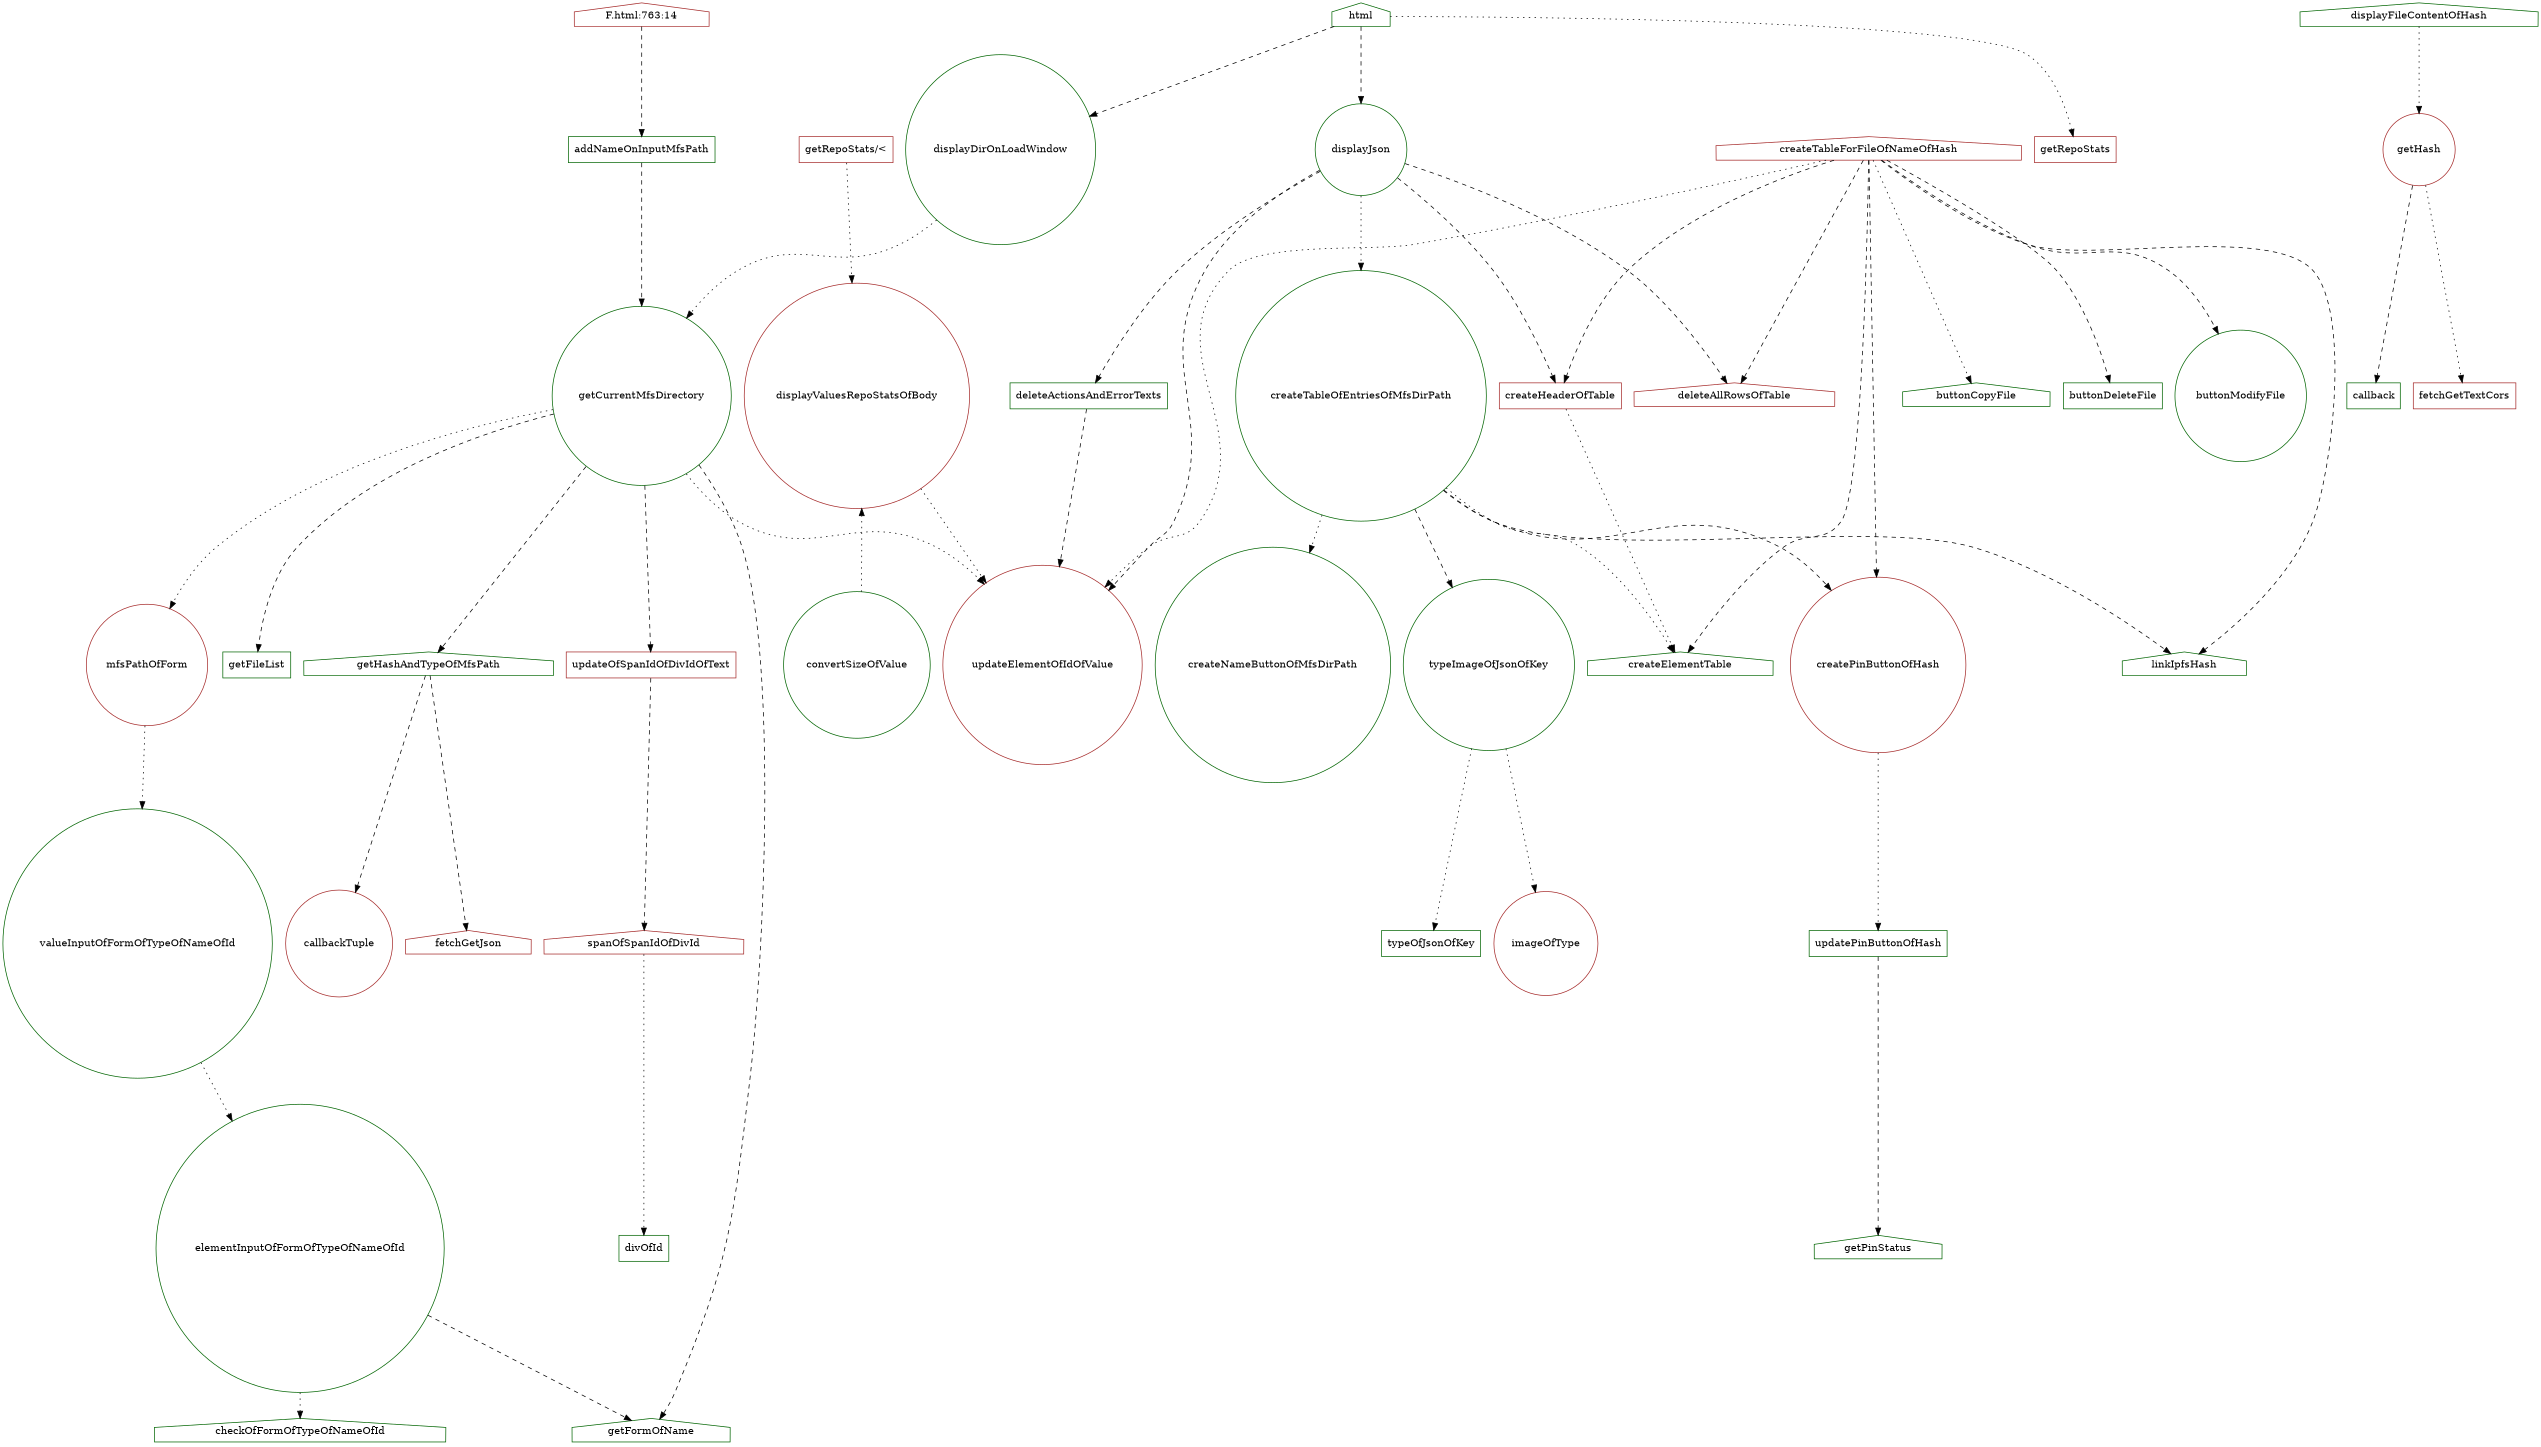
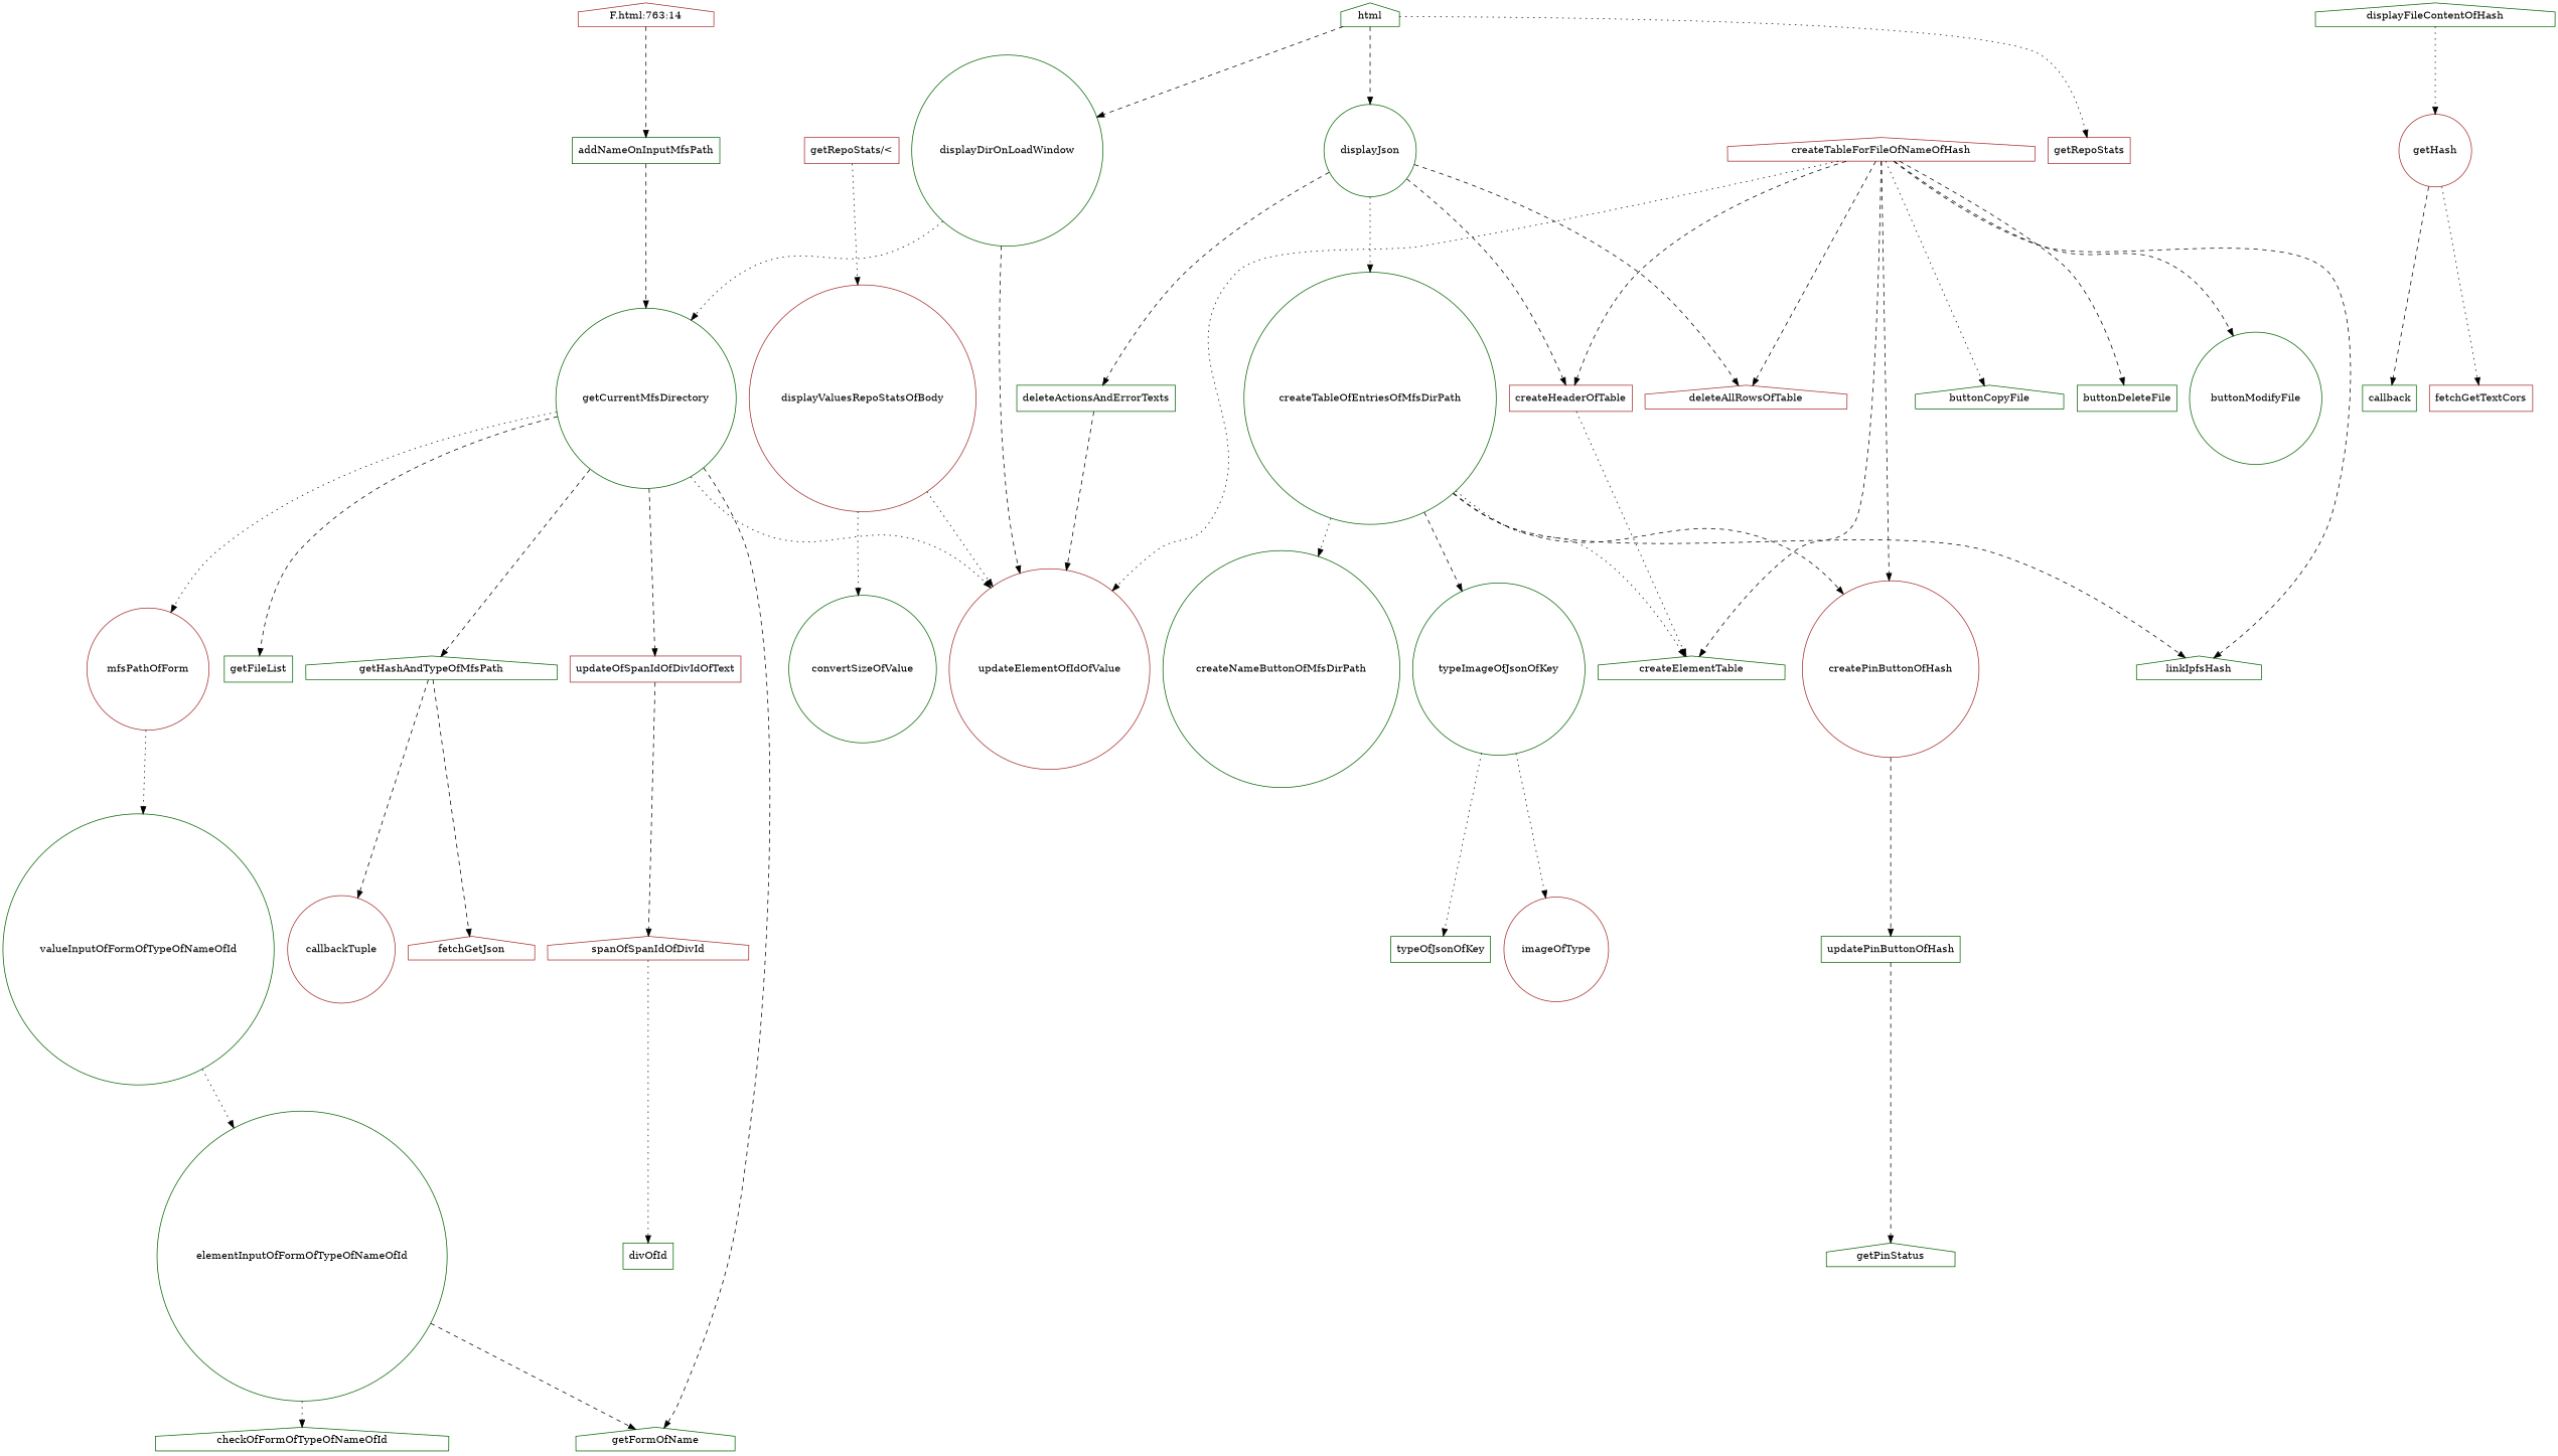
  digraph {
    node [color=darkgreen shape=circle]
    edge [style=dashed]
    addNameOnInputMfsPath [shape=box]
    getCurrentMfsDirectory
    updateElementOfIdOfValue [color=brown]
    getFormOfName [shape=house]
    getFileList [shape=box]
    getHashAndTypeOfMfsPath [shape=house]
    mfsPathOfForm [color=brown]
    updateOfSpanIdOfDivIdOfText [color=brown shape=box]
    callbackTuple [color=brown]
    fetchGetJson [color=brown shape=house]
    valueInputOfFormOfTypeOfNameOfId
    spanOfSpanIdOfDivId [color=brown shape=house]
    createHeaderOfTable [color=brown shape=box]
    createElementTable [shape=house]
    createPinButtonOfHash [color=brown]
    updatePinButtonOfHash [shape=box]
    getPinStatus [shape=house]
    createTableForFileOfNameOfHash [color=brown shape=house]
    buttonCopyFile [shape=house]
    buttonDeleteFile [shape=box]
    buttonModifyFile
    deleteAllRowsOfTable [color=brown shape=house]
    linkIpfsHash [shape=house]
    createTableOfEntriesOfMfsDirPath
    createNameButtonOfMfsDirPath
    typeImageOfJsonOfKey
    imageOfType [color=brown]
    typeOfJsonOfKey [shape=box]
    deleteActionsAndErrorTexts [shape=box]
    displayDirOnLoadWindow
    displayFileContentOfHash [shape=house]
    getHash [color=brown]
    callback [shape=box]
    fetchGetTextCors [color=brown shape=box]
    displayJson
    displayValuesRepoStatsOfBody [color=brown]
    convertSizeOfValue
    elementInputOfFormOfTypeOfNameOfId
    checkOfFormOfTypeOfNameOfId [shape=house]
    n40 [color=brown label="F.html:763:14" shape=house]
    divOfId [shape=box]
    "getRepoStats/<" [color=brown shape=box]
    n43 [label=html shape=house]
    getRepoStats [color=brown shape=box]
    addNameOnInputMfsPath -> getCurrentMfsDirectory
    getCurrentMfsDirectory -> updateElementOfIdOfValue [style=dotted]
    getCurrentMfsDirectory -> getFormOfName
    getCurrentMfsDirectory -> getFileList
    getCurrentMfsDirectory -> getHashAndTypeOfMfsPath
    getCurrentMfsDirectory -> mfsPathOfForm [style=dotted]
    getCurrentMfsDirectory -> updateOfSpanIdOfDivIdOfText
    getHashAndTypeOfMfsPath -> callbackTuple
    getHashAndTypeOfMfsPath -> fetchGetJson
    mfsPathOfForm -> valueInputOfFormOfTypeOfNameOfId [style=dotted]
    updateOfSpanIdOfDivIdOfText -> spanOfSpanIdOfDivId
    valueInputOfFormOfTypeOfNameOfId -> elementInputOfFormOfTypeOfNameOfId [style=dotted]
    spanOfSpanIdOfDivId -> divOfId [style=dotted]
    createHeaderOfTable -> createElementTable [style=dotted]
-   createPinButtonOfHash -> updatePinButtonOfHash [style=dotted]
+   createPinButtonOfHash -> updatePinButtonOfHash
    updatePinButtonOfHash -> getPinStatus
    createTableForFileOfNameOfHash -> updateElementOfIdOfValue [style=dotted]
    createTableForFileOfNameOfHash -> createHeaderOfTable
    createTableForFileOfNameOfHash -> createElementTable
    createTableForFileOfNameOfHash -> createPinButtonOfHash
    createTableForFileOfNameOfHash -> buttonCopyFile [style=dotted]
    createTableForFileOfNameOfHash -> buttonDeleteFile
    createTableForFileOfNameOfHash -> buttonModifyFile
    createTableForFileOfNameOfHash -> deleteAllRowsOfTable
    createTableForFileOfNameOfHash -> linkIpfsHash
    createTableOfEntriesOfMfsDirPath -> createElementTable [style=dotted]
    createTableOfEntriesOfMfsDirPath -> createPinButtonOfHash
    createTableOfEntriesOfMfsDirPath -> linkIpfsHash
    createTableOfEntriesOfMfsDirPath -> createNameButtonOfMfsDirPath [style=dotted]
    createTableOfEntriesOfMfsDirPath -> typeImageOfJsonOfKey
    typeImageOfJsonOfKey -> imageOfType [style=dotted]
    typeImageOfJsonOfKey -> typeOfJsonOfKey [style=dotted]
    deleteActionsAndErrorTexts -> updateElementOfIdOfValue
    displayDirOnLoadWindow -> getCurrentMfsDirectory [style=dotted]
    displayFileContentOfHash -> getHash [style=dotted]
    getHash -> callback
    getHash -> fetchGetTextCors [style=dotted]
-   displayJson -> updateElementOfIdOfValue
+   displayDirOnLoadWindow -> updateElementOfIdOfValue
    displayJson -> createHeaderOfTable
    displayJson -> deleteAllRowsOfTable
    displayJson -> createTableOfEntriesOfMfsDirPath [style=dotted]
    displayJson -> deleteActionsAndErrorTexts
    displayValuesRepoStatsOfBody -> updateElementOfIdOfValue [style=dotted]
-   convertSizeOfValue -> displayValuesRepoStatsOfBody [style=dotted]
+   displayValuesRepoStatsOfBody -> convertSizeOfValue [style=dotted]
    elementInputOfFormOfTypeOfNameOfId -> getFormOfName
    elementInputOfFormOfTypeOfNameOfId -> checkOfFormOfTypeOfNameOfId [style=dotted]
    n40 -> addNameOnInputMfsPath
    "getRepoStats/<" -> displayValuesRepoStatsOfBody [style=dotted]
    n43 -> displayDirOnLoadWindow
    n43 -> displayJson
    n43 -> getRepoStats [style=dotted]
  }
